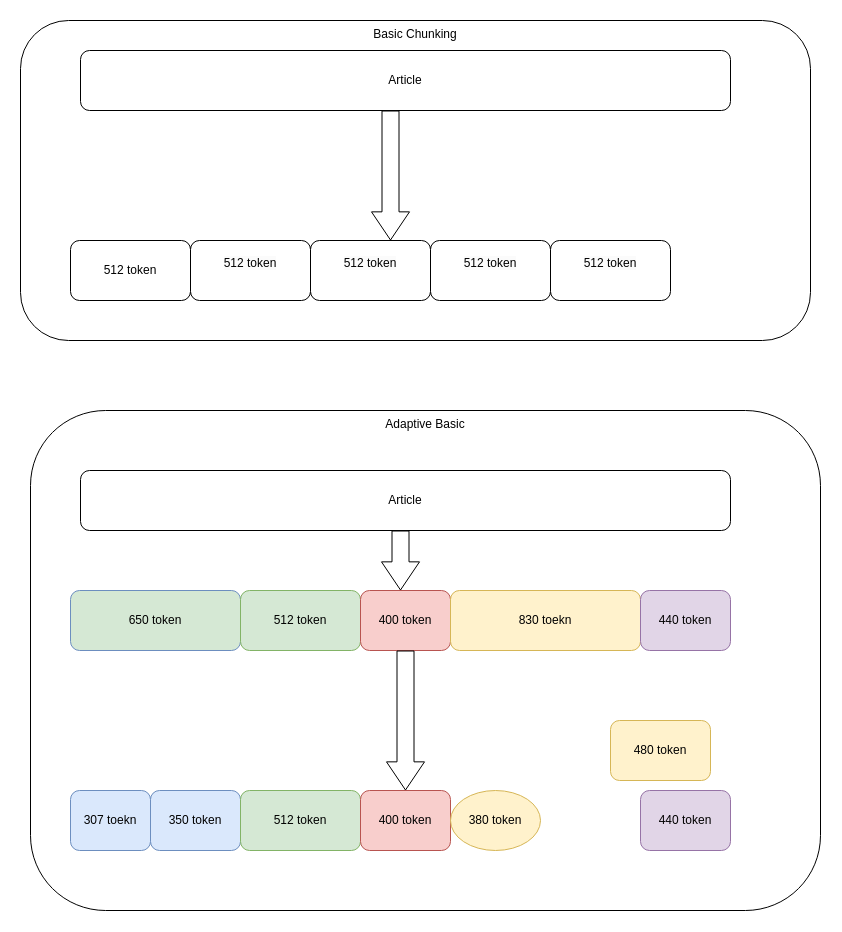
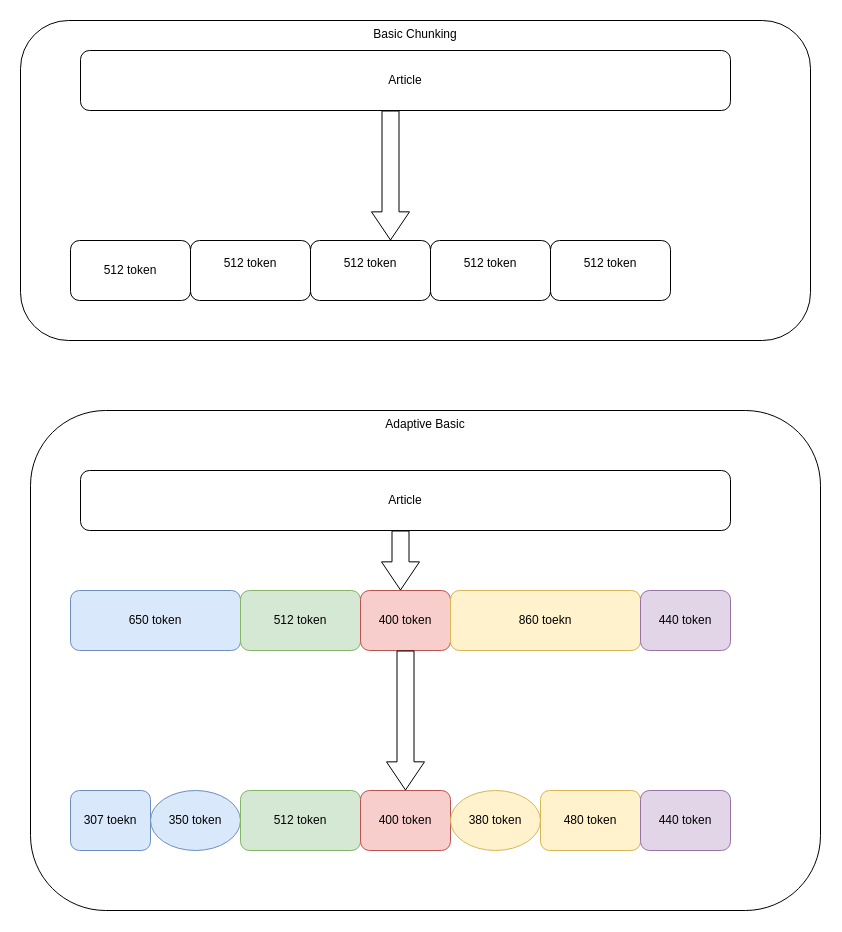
  <mxCell id="0" />
  <mxCell id="1" parent="0" />
  <mxCell id="2" value="Adaptive Basic" style="rounded=1;whiteSpace=wrap;html=1;verticalAlign=top;" vertex="1" parent="1"><mxGeometry x="30" y="410" width="790" height="500" as="geometry" /></mxCell>
  <mxCell id="3" value="&lt;div style=&quot;text-align: justify;&quot;&gt;&lt;span style=&quot;background-color: initial;&quot;&gt;Basic Chunking&lt;/span&gt;&lt;/div&gt;" style="rounded=1;whiteSpace=wrap;html=1;align=center;verticalAlign=top;" vertex="1" parent="1"><mxGeometry x="20" y="20" width="790" height="320" as="geometry" /></mxCell>
  <mxCell id="4" value="&#10;&lt;span style=&quot;color: rgb(0, 0, 0); font-family: Helvetica; font-size: 12px; font-style: normal; font-variant-ligatures: normal; font-variant-caps: normal; font-weight: 400; letter-spacing: normal; orphans: 2; text-align: center; text-indent: 0px; text-transform: none; widows: 2; word-spacing: 0px; -webkit-text-stroke-width: 0px; background-color: rgb(251, 251, 251); text-decoration-thickness: initial; text-decoration-style: initial; text-decoration-color: initial; float: none; display: inline !important;&quot;&gt;512 token&lt;/span&gt;&#10;&#10;" style="rounded=1;whiteSpace=wrap;html=1;" vertex="1" parent="1"><mxGeometry x="430" y="240" width="120" height="60" as="geometry" /></mxCell>
  <mxCell id="5" value="512 token" style="rounded=1;whiteSpace=wrap;html=1;" vertex="1" parent="1"><mxGeometry x="70" y="240" width="120" height="60" as="geometry" /></mxCell>
  <mxCell id="6" value="&#10;&lt;span style=&quot;color: rgb(0, 0, 0); font-family: Helvetica; font-size: 12px; font-style: normal; font-variant-ligatures: normal; font-variant-caps: normal; font-weight: 400; letter-spacing: normal; orphans: 2; text-align: center; text-indent: 0px; text-transform: none; widows: 2; word-spacing: 0px; -webkit-text-stroke-width: 0px; background-color: rgb(251, 251, 251); text-decoration-thickness: initial; text-decoration-style: initial; text-decoration-color: initial; float: none; display: inline !important;&quot;&gt;512 token&lt;/span&gt;&#10;&#10;" style="rounded=1;whiteSpace=wrap;html=1;" vertex="1" parent="1"><mxGeometry x="190" y="240" width="120" height="60" as="geometry" /></mxCell>
  <mxCell id="7" value="&#10;&lt;span style=&quot;color: rgb(0, 0, 0); font-family: Helvetica; font-size: 12px; font-style: normal; font-variant-ligatures: normal; font-variant-caps: normal; font-weight: 400; letter-spacing: normal; orphans: 2; text-align: center; text-indent: 0px; text-transform: none; widows: 2; word-spacing: 0px; -webkit-text-stroke-width: 0px; background-color: rgb(251, 251, 251); text-decoration-thickness: initial; text-decoration-style: initial; text-decoration-color: initial; float: none; display: inline !important;&quot;&gt;512 token&lt;/span&gt;&#10;&#10;" style="rounded=1;whiteSpace=wrap;html=1;" vertex="1" parent="1"><mxGeometry x="310" y="240" width="120" height="60" as="geometry" /></mxCell>
  <mxCell id="8" value="307 toekn" style="rounded=1;whiteSpace=wrap;html=1;fillColor=#dae8fc;strokeColor=#6c8ebf;" vertex="1" parent="1"><mxGeometry x="70" y="790" width="80" height="60" as="geometry" /></mxCell>
  <mxCell id="9" value="&#10;&lt;span style=&quot;color: rgb(0, 0, 0); font-family: Helvetica; font-size: 12px; font-style: normal; font-variant-ligatures: normal; font-variant-caps: normal; font-weight: 400; letter-spacing: normal; orphans: 2; text-align: center; text-indent: 0px; text-transform: none; widows: 2; word-spacing: 0px; -webkit-text-stroke-width: 0px; background-color: rgb(251, 251, 251); text-decoration-thickness: initial; text-decoration-style: initial; text-decoration-color: initial; float: none; display: inline !important;&quot;&gt;512 token&lt;/span&gt;&#10;&#10;" style="rounded=1;whiteSpace=wrap;html=1;" vertex="1" parent="1"><mxGeometry x="550" y="240" width="120" height="60" as="geometry" /></mxCell>
- <mxCell id="10" value="350 token" style="rounded=1;whiteSpace=wrap;html=1;fillColor=#dae8fc;strokeColor=#6c8ebf;" vertex="1" parent="1"><mxGeometry x="150" y="790" width="90" height="60" as="geometry" /></mxCell>
+ <mxCell id="10" value="350 token" style="ellipse;whiteSpace=wrap;html=1;fillColor=#dae8fc;strokeColor=#6c8ebf;" vertex="1" parent="1"><mxGeometry x="150" y="790" width="90" height="60" as="geometry" /></mxCell>
  <mxCell id="11" value="512 token" style="rounded=1;whiteSpace=wrap;html=1;fillColor=#d5e8d4;strokeColor=#82b366;" vertex="1" parent="1"><mxGeometry x="240" y="790" width="120" height="60" as="geometry" /></mxCell>
  <mxCell id="12" value="400 token" style="rounded=1;whiteSpace=wrap;html=1;fillColor=#f8cecc;strokeColor=#b85450;" vertex="1" parent="1"><mxGeometry x="360" y="790" width="90" height="60" as="geometry" /></mxCell>
  <mxCell id="13" value="380 token" style="ellipse;whiteSpace=wrap;html=1;fillColor=#fff2cc;strokeColor=#d6b656;" vertex="1" parent="1"><mxGeometry x="450" y="790" width="90" height="60" as="geometry" /></mxCell>
- <mxCell id="14" value="480 token" style="rounded=1;whiteSpace=wrap;html=1;fillColor=#fff2cc;strokeColor=#d6b656;" vertex="1" parent="1"><mxGeometry x="610" y="720" width="100" height="60" as="geometry" /></mxCell>
+ <mxCell id="14" value="480 token" style="rounded=1;whiteSpace=wrap;html=1;fillColor=#fff2cc;strokeColor=#d6b656;" vertex="1" parent="1"><mxGeometry x="540" y="790" width="100" height="60" as="geometry" /></mxCell>
  <mxCell id="15" value="440 token" style="rounded=1;whiteSpace=wrap;html=1;fillColor=#e1d5e7;strokeColor=#9673a6;" vertex="1" parent="1"><mxGeometry x="640" y="790" width="90" height="60" as="geometry" /></mxCell>
- <mxCell id="16" value="650 token" style="rounded=1;whiteSpace=wrap;html=1;fillColor=#d5e8d4;strokeColor=#6c8ebf;" vertex="1" parent="1"><mxGeometry x="70" y="590" width="170" height="60" as="geometry" /></mxCell>
+ <mxCell id="16" value="650 token" style="rounded=1;whiteSpace=wrap;html=1;fillColor=#dae8fc;strokeColor=#6c8ebf;" vertex="1" parent="1"><mxGeometry x="70" y="590" width="170" height="60" as="geometry" /></mxCell>
  <mxCell id="17" value="512 token" style="rounded=1;whiteSpace=wrap;html=1;fillColor=#d5e8d4;strokeColor=#82b366;" vertex="1" parent="1"><mxGeometry x="240" y="590" width="120" height="60" as="geometry" /></mxCell>
  <mxCell id="18" value="400 token" style="rounded=1;whiteSpace=wrap;html=1;fillColor=#f8cecc;strokeColor=#b85450;" vertex="1" parent="1"><mxGeometry x="360" y="590" width="90" height="60" as="geometry" /></mxCell>
- <mxCell id="19" value="830 toekn" style="rounded=1;whiteSpace=wrap;html=1;fillColor=#fff2cc;strokeColor=#d6b656;" vertex="1" parent="1"><mxGeometry x="450" y="590" width="190" height="60" as="geometry" /></mxCell>
+ <mxCell id="19" value="860 toekn" style="rounded=1;whiteSpace=wrap;html=1;fillColor=#fff2cc;strokeColor=#d6b656;" vertex="1" parent="1"><mxGeometry x="450" y="590" width="190" height="60" as="geometry" /></mxCell>
  <mxCell id="20" value="440 token" style="rounded=1;whiteSpace=wrap;html=1;fillColor=#e1d5e7;strokeColor=#9673a6;" vertex="1" parent="1"><mxGeometry x="640" y="590" width="90" height="60" as="geometry" /></mxCell>
  <mxCell id="21" value="" style="shape=flexArrow;endArrow=classic;html=1;rounded=0;width=17;endSize=9.05;exitX=0.5;exitY=1;exitDx=0;exitDy=0;entryX=0.5;entryY=0;entryDx=0;entryDy=0;" edge="1" parent="1" source="18" target="12"><mxGeometry width="50" height="50" relative="1" as="geometry"><mxPoint x="400" y="810" as="sourcePoint" /><mxPoint x="450" y="760" as="targetPoint" /></mxGeometry></mxCell>
  <mxCell id="22" value="Article" style="rounded=1;whiteSpace=wrap;html=1;" vertex="1" parent="1"><mxGeometry x="80" y="470" width="650" height="60" as="geometry" /></mxCell>
  <mxCell id="23" value="" style="shape=flexArrow;endArrow=classic;html=1;rounded=0;width=17;endSize=9.05;exitX=0.5;exitY=1;exitDx=0;exitDy=0;" edge="1" parent="1"><mxGeometry width="50" height="50" relative="1" as="geometry"><mxPoint x="400" y="530" as="sourcePoint" /><mxPoint x="400" y="590" as="targetPoint" /></mxGeometry></mxCell>
  <mxCell id="24" value="Article" style="rounded=1;whiteSpace=wrap;html=1;" vertex="1" parent="1"><mxGeometry x="80" y="50" width="650" height="60" as="geometry" /></mxCell>
  <mxCell id="25" value="" style="shape=flexArrow;endArrow=classic;html=1;rounded=0;width=17;endSize=9.05;exitX=0.5;exitY=1;exitDx=0;exitDy=0;" edge="1" parent="1"><mxGeometry width="50" height="50" relative="1" as="geometry"><mxPoint x="390" y="110" as="sourcePoint" /><mxPoint x="390" y="240" as="targetPoint" /></mxGeometry></mxCell>
